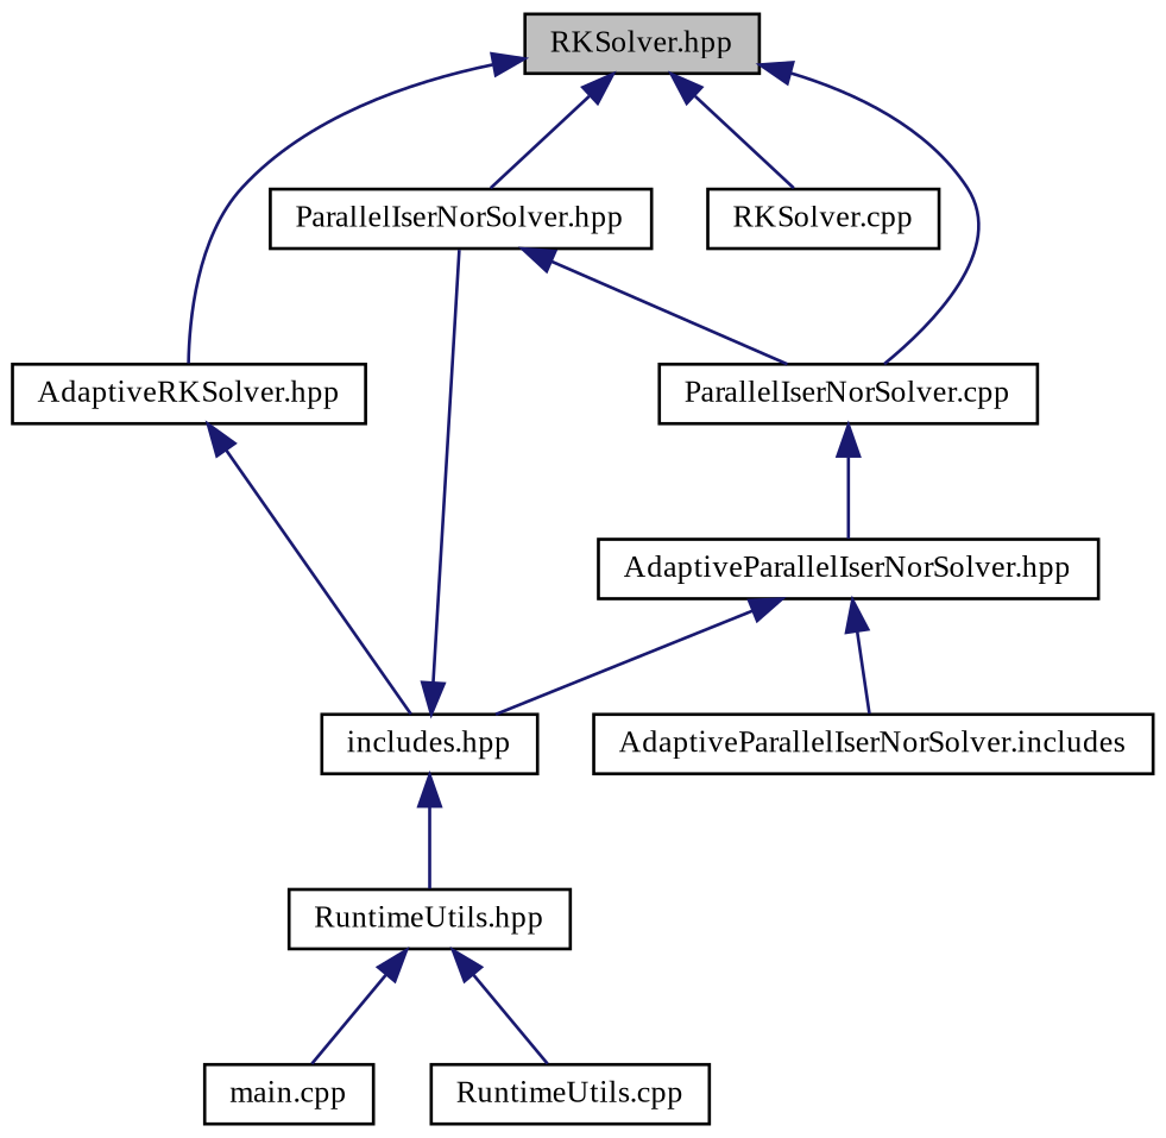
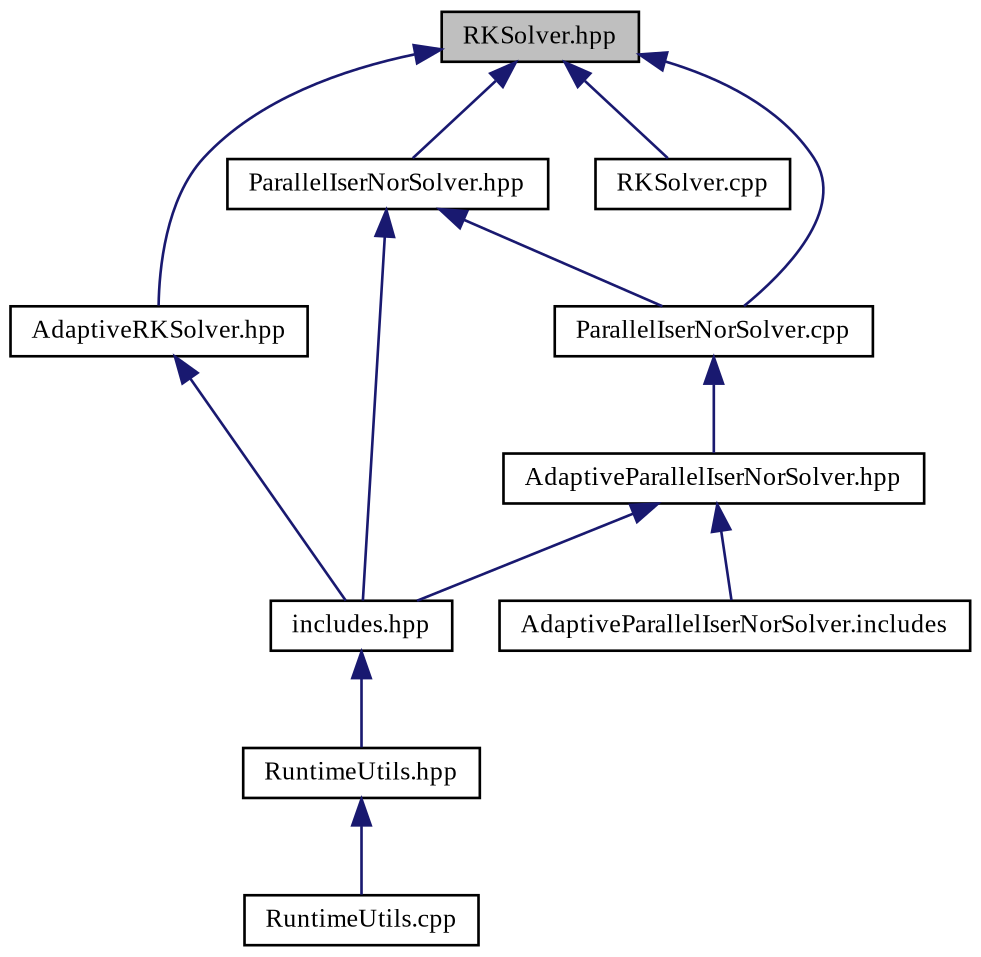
  digraph {
    fontname="Liberation Serif"
    node [color=black fillcolor=white fontname="Liberation Serif" fontsize=10 shape=record style=filled]
    edge [color=midnightblue dir=back fontname="Liberation Serif" fontsize=10 labelfontname=Helvetica labelfontsize=10 style=solid]
    n1 [fillcolor=grey75 fontcolor=black height=0.2 label="RKSolver.hpp" width=0.4]
    n2 [height=0.2 label="ParallelIserNorSolver.hpp" width=0.4]
    n3 [height=0.2 label="AdaptiveRKSolver.hpp" width=0.4]
    n4 [height=0.2 label="RKSolver.cpp" width=0.4]
    n5 [height=0.2 label="ParallelIserNorSolver.cpp" width=0.4]
    n6 [height=0.2 label="includes.hpp" width=0.4]
    n7 [height=0.2 label="RuntimeUtils.hpp" width=0.4]
    n8 [height=0.2 label="AdaptiveParallelIserNorSolver.hpp" width=0.4]
    n9 [height=0.2 label="AdaptiveParallelIserNorSolver.includes" width=0.4]
-   n10 [height=0.2 label="main.cpp" width=0.4]
    n11 [height=0.2 label="RuntimeUtils.cpp" width=0.4]
    n1 -> n2
    n1 -> n3
    n1 -> n4
    n1 -> n5
    n2 -> n5
-   n6 -> n2
+   n2 -> n6
    n3 -> n6
    n5 -> n8
    n6 -> n7
-   n7 -> n10
    n7 -> n11
    n8 -> n6
    n8 -> n9
  }
